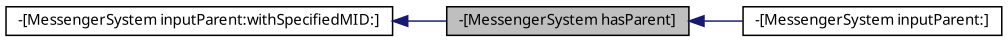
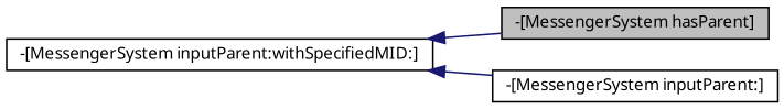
  digraph {
    rankdir=LR
    node [color=black fillcolor=white fontname="FreeSans.ttf" fontsize=10 shape=record style=filled]
    edge [color=midnightblue dir=back fontname="FreeSans.ttf" fontsize=10 labelfontname="FreeSans.ttf" labelfontsize=10 style=solid]
    n1 [fillcolor=grey75 fontcolor=black height=0.2 label="-[MessengerSystem hasParent]" width=0.4]
    n2 [height=0.2 label="-[MessengerSystem inputParent:withSpecifiedMID:]" width=0.4]
    n3 [height=0.2 label="-[MessengerSystem inputParent:]" width=0.4]
    n2 -> n1
-   n1 -> n3
+   n2 -> n3
  }
